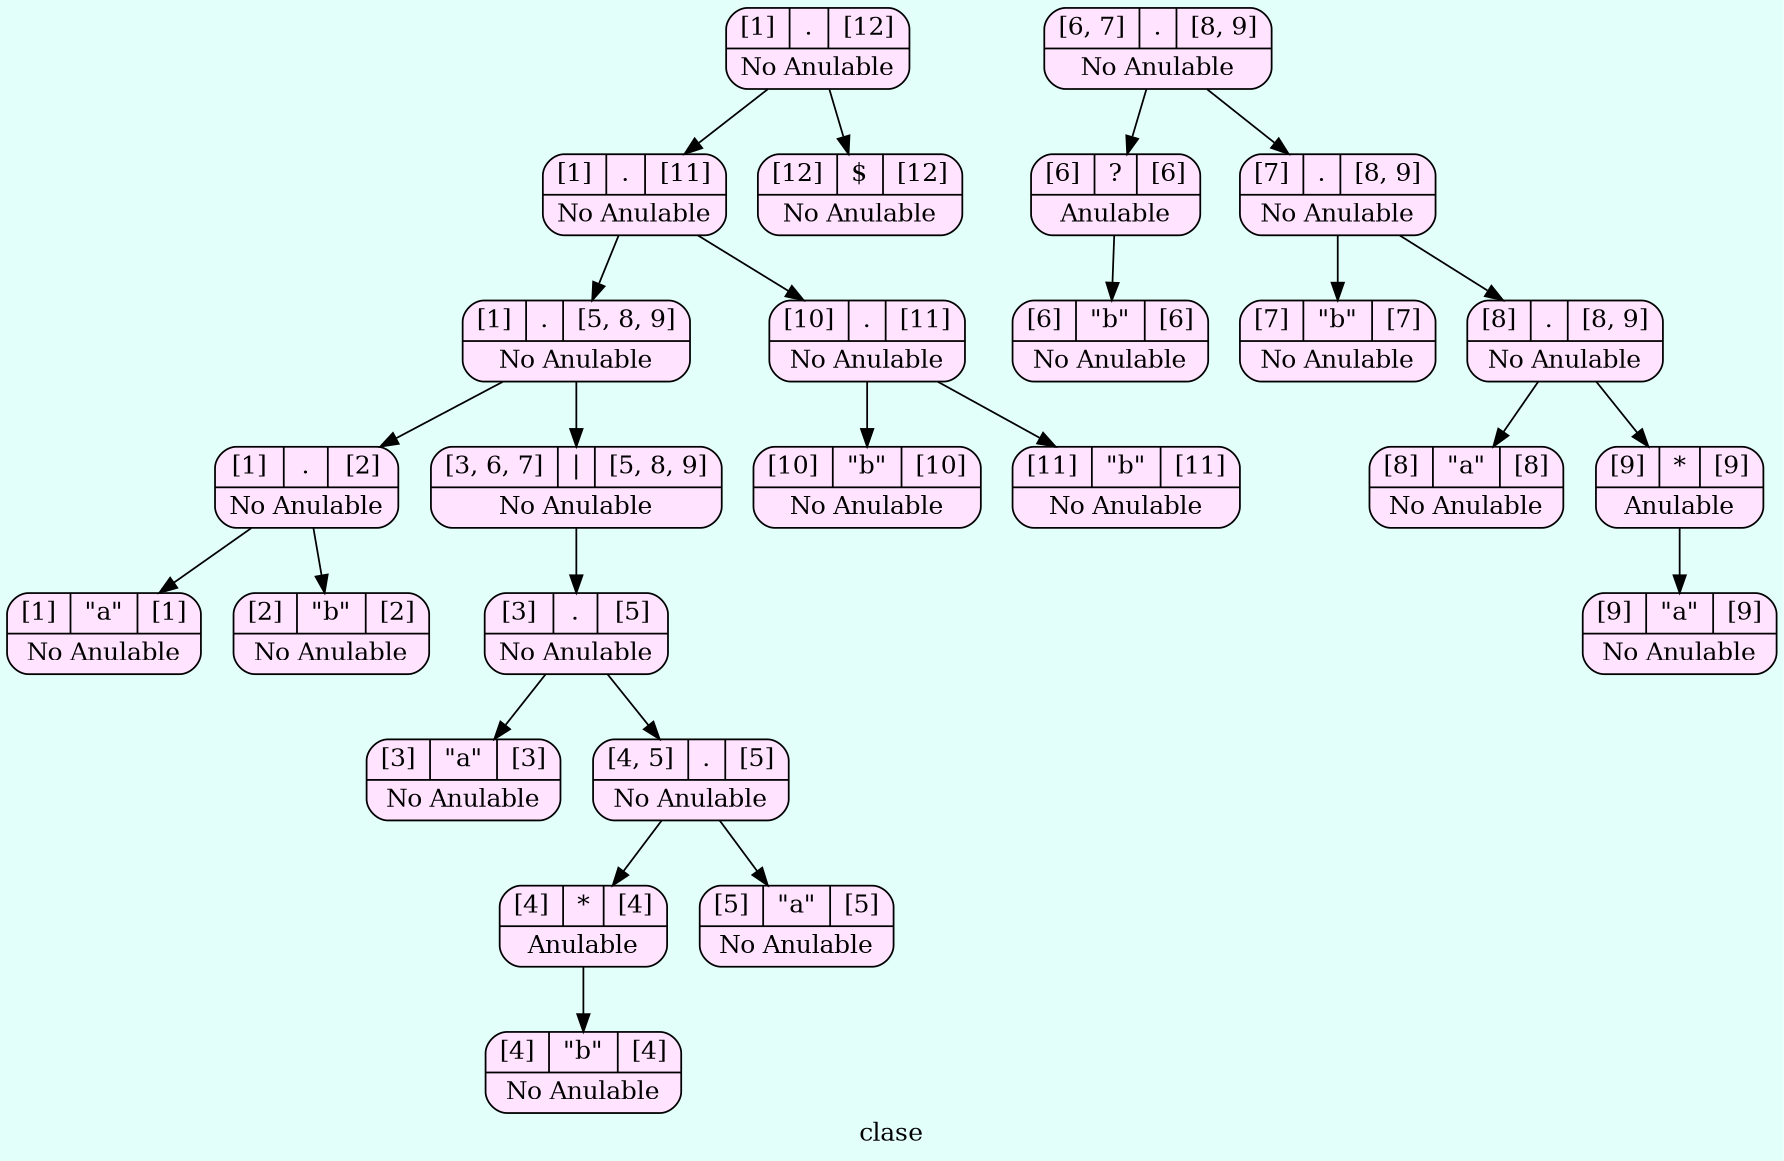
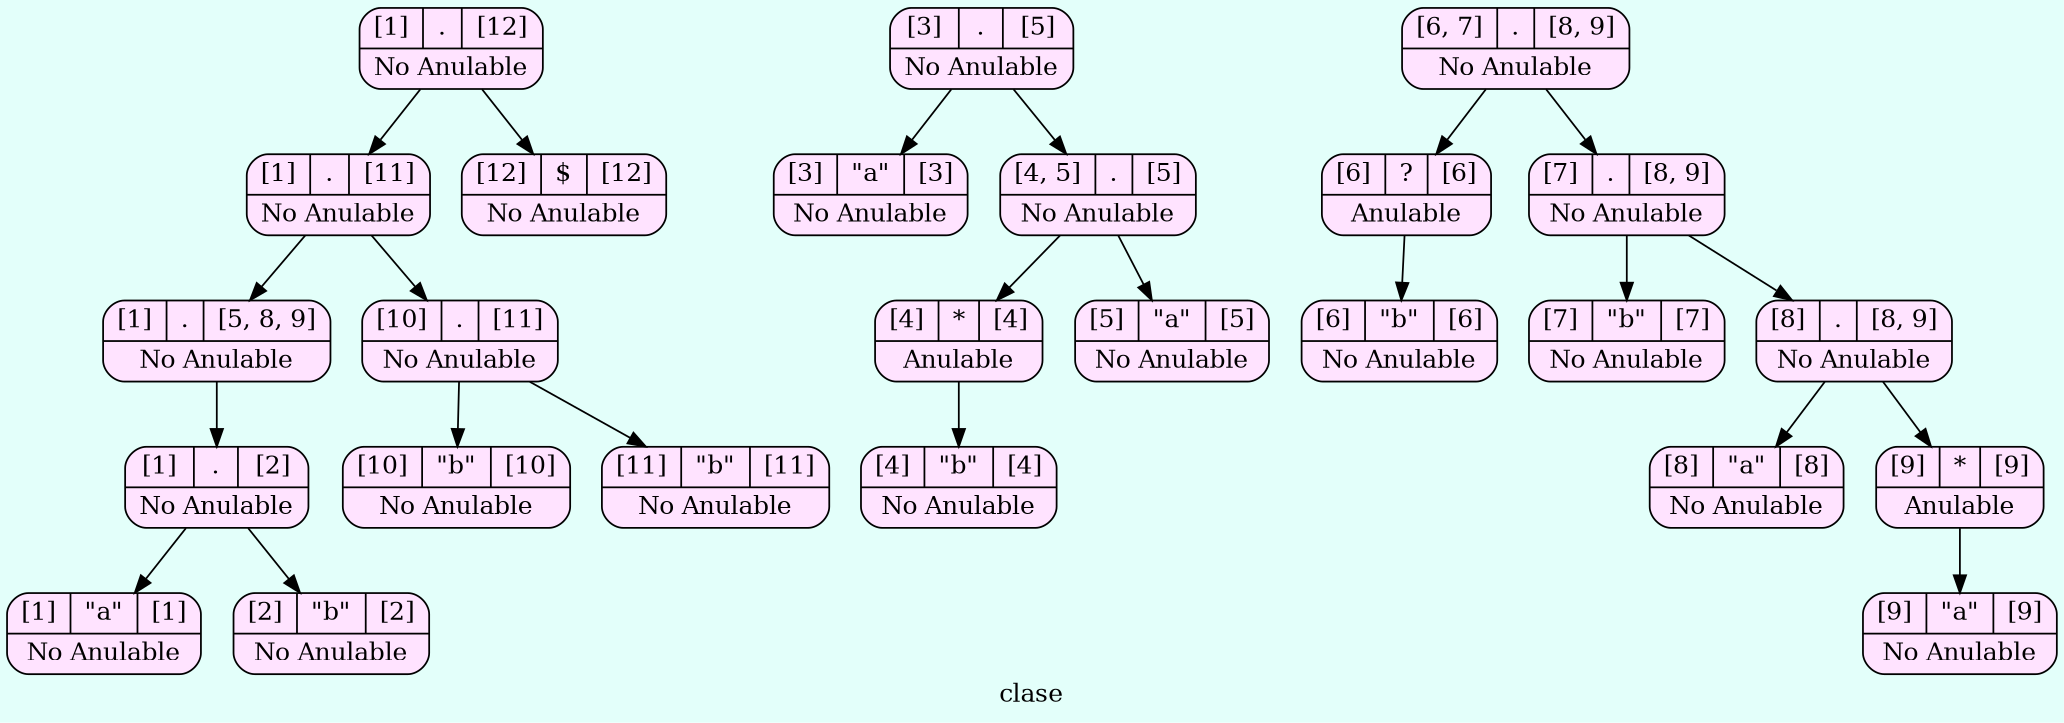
  digraph {
    bgcolor="#E3FFFA"
    label=clase
    node [fillcolor="#FFE3FF" shape=Mrecord style=filled]
    n1 [label="{{[1]|<here>.|[12]}|No Anulable}"]
    n2 [label="{{[1]|<here>.|[11]}|No Anulable}"]
    n3 [label="{{[12]|<here>$|[12]}|No Anulable}"]
    n4 [label="{{[1]|<here>.|[5, 8, 9]}|No Anulable}"]
    n5 [label="{{[10]|<here>.|[11]}|No Anulable}"]
    n6 [label="{{[1]|<here>.|[2]}|No Anulable}"]
-   n7 [label="{{[3, 6, 7]|<here>\||[5, 8, 9]}|No Anulable}"]
    n8 [label="{{[10]|<here>\"b\"|[10]}|No Anulable}"]
    n9 [label="{{[11]|<here>\"b\"|[11]}|No Anulable}"]
    n10 [label="{{[1]|<here>\"a\"|[1]}|No Anulable}"]
    n11 [label="{{[2]|<here>\"b\"|[2]}|No Anulable}"]
    n12 [label="{{[3]|<here>.|[5]}|No Anulable}"]
    n13 [label="{{[3]|<here>\"a\"|[3]}|No Anulable}"]
    n14 [label="{{[4, 5]|<here>.|[5]}|No Anulable}"]
    n15 [label="{{[6, 7]|<here>.|[8, 9]}|No Anulable}"]
    n16 [label="{{[6]|<here>?|[6]}|Anulable}"]
    n17 [label="{{[7]|<here>.|[8, 9]}|No Anulable}"]
    n18 [label="{{[4]|<here>*|[4]}|Anulable}"]
    n19 [label="{{[5]|<here>\"a\"|[5]}|No Anulable}"]
    n20 [label="{{[4]|<here>\"b\"|[4]}|No Anulable}"]
    n21 [label="{{[6]|<here>\"b\"|[6]}|No Anulable}"]
    n22 [label="{{[7]|<here>\"b\"|[7]}|No Anulable}"]
    n23 [label="{{[8]|<here>.|[8, 9]}|No Anulable}"]
    n24 [label="{{[8]|<here>\"a\"|[8]}|No Anulable}"]
    n25 [label="{{[9]|<here>*|[9]}|Anulable}"]
    n26 [label="{{[9]|<here>\"a\"|[9]}|No Anulable}"]
    n1 -> n2
    n1 -> n3
    n2 -> n4
    n2 -> n5
    n4 -> n6
-   n4 -> n7
    n5 -> n8
    n5 -> n9
    n6 -> n10
    n6 -> n11
-   n7 -> n12
    n12 -> n13
    n12 -> n14
    n14 -> n18
    n14 -> n19
    n15 -> n16
    n15 -> n17
    n16 -> n21
    n17 -> n22
    n17 -> n23
    n18 -> n20
    n23 -> n24
    n23 -> n25
    n25 -> n26
  }
